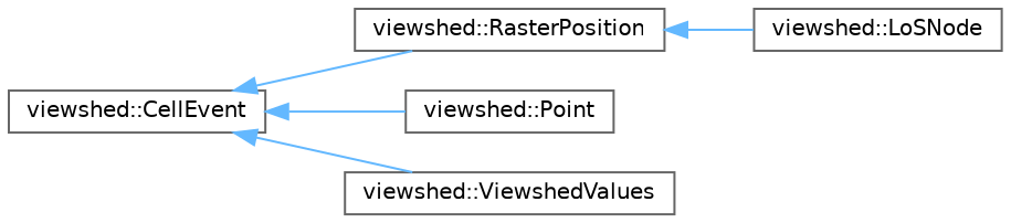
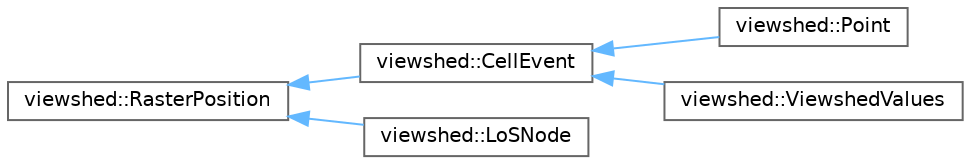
  digraph {
    rankdir=LR
    node [color=grey40 fillcolor=white fontname=Helvetica fontsize=10 shape=box style=filled]
    edge [color=steelblue1 dir=back fontname=Helvetica fontsize=10 labelfontname=Helvetica labelfontsize=10 style=solid]
    n1 [height=0.2 label="viewshed::RasterPosition" width=0.4]
    n2 [height=0.2 label="viewshed::CellEvent" width=0.4]
    n3 [height=0.2 label="viewshed::LoSNode" width=0.4]
    n4 [height=0.2 label="viewshed::Point" width=0.4]
    n5 [height=0.2 label="viewshed::ViewshedValues" width=0.4]
-   n2 -> n1
+   n1 -> n2
    n1 -> n3
    n2 -> n4
    n2 -> n5
  }
